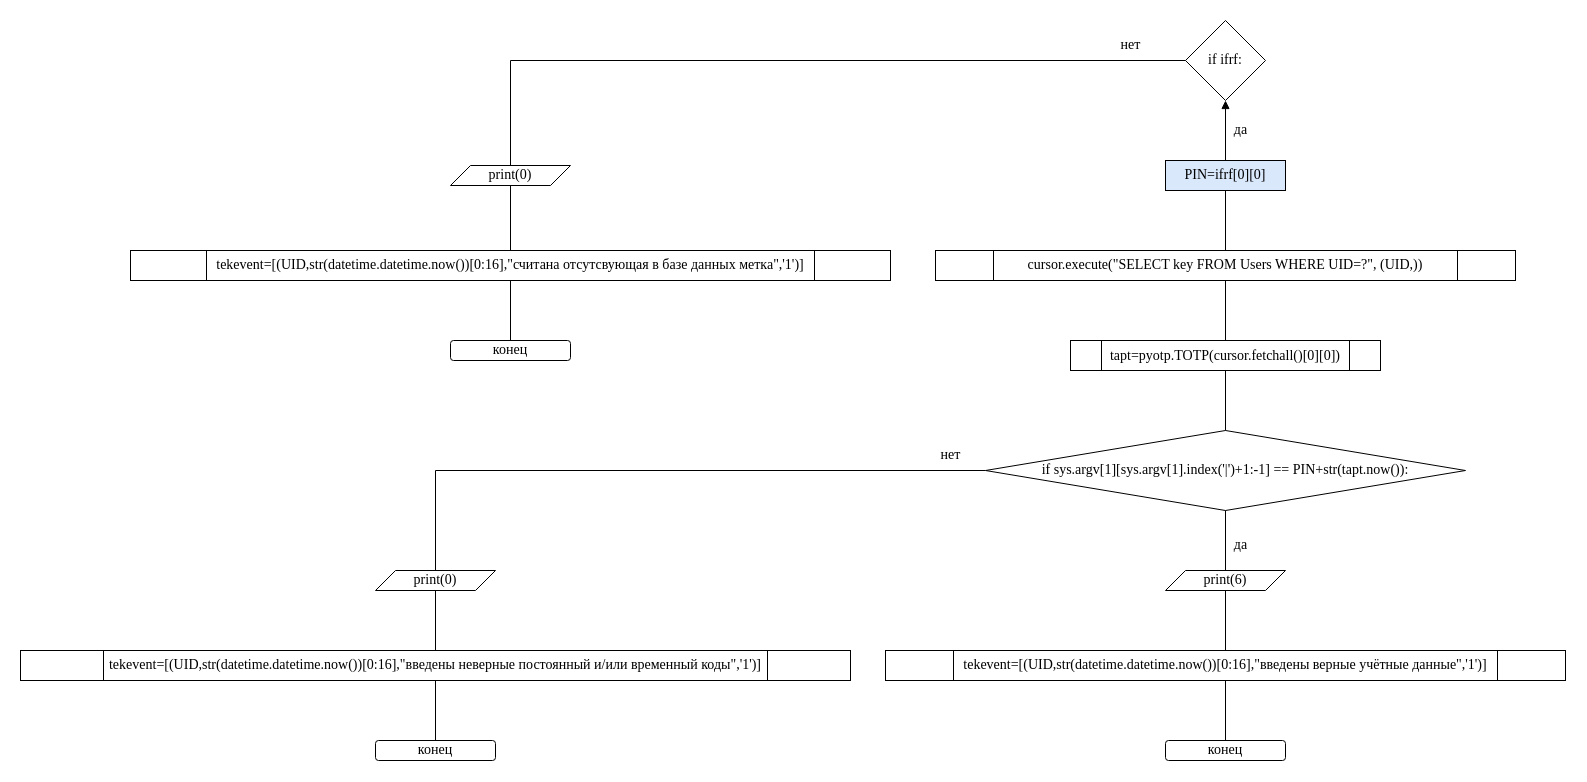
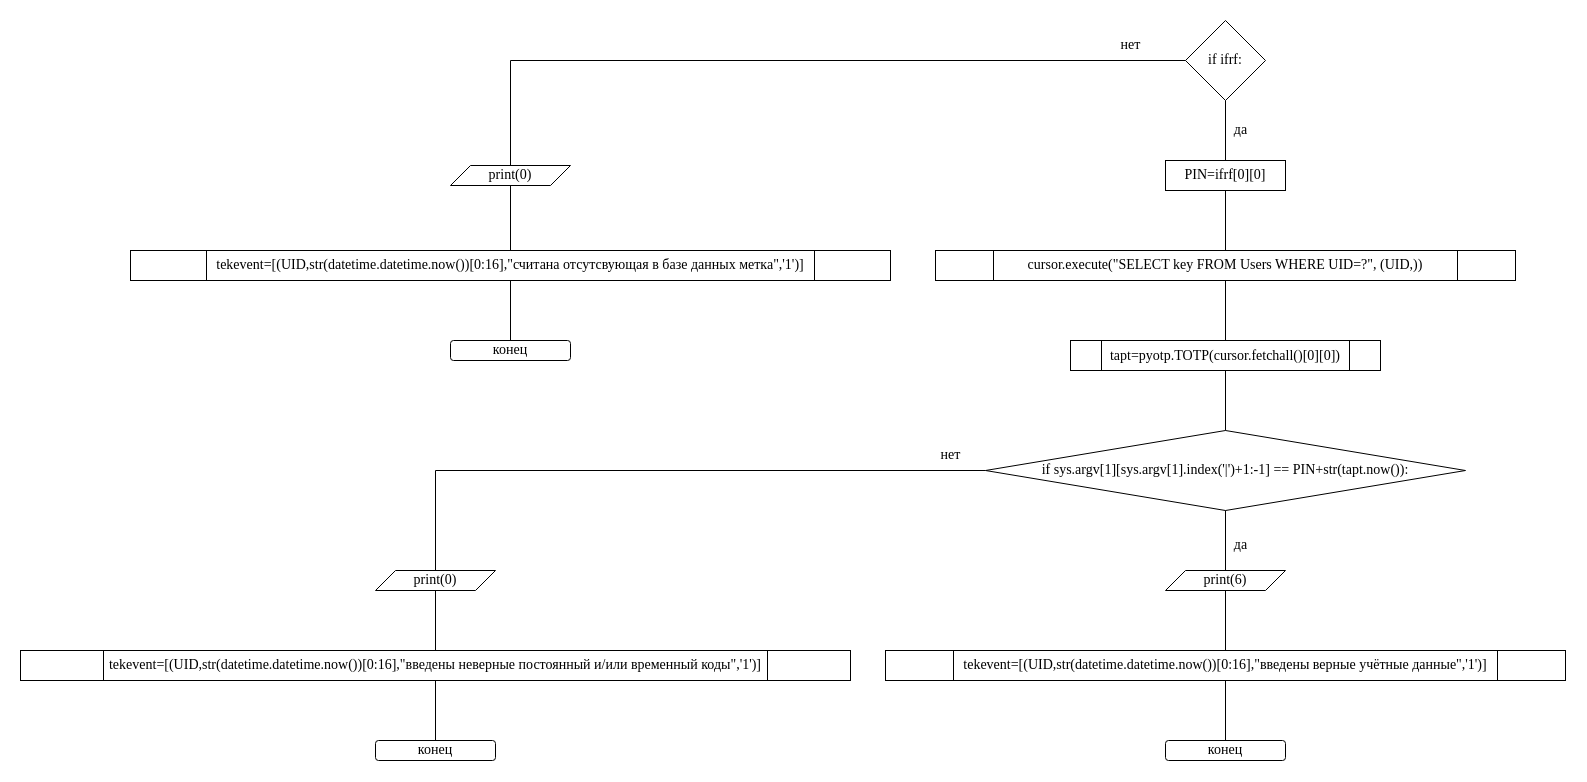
  <mxCell id="0" />
  <mxCell id="1" parent="0" />
  <mxCell id="2" value="if ifrf:" style="rhombus;whiteSpace=wrap;html=1;fontFamily=Times New Roman;fontSize=14;" parent="1" vertex="1"><mxGeometry x="1185" y="20" width="80" height="80" as="geometry" /></mxCell>
- <mxCell id="3" value="PIN=ifrf[0][0]" style="rounded=0;whiteSpace=wrap;html=1;fontFamily=Times New Roman;fontSize=14;fillColor=#dae8fc;" parent="1" vertex="1"><mxGeometry x="1165" y="160" width="120" height="30" as="geometry" /></mxCell>
- <mxCell id="4" value="" style="endArrow=block;html=1;rounded=0;fontFamily=Times New Roman;fontSize=14;entryX=0.5;entryY=1;entryDx=0;entryDy=0;exitX=0.5;exitY=0;exitDx=0;exitDy=0;" parent="1" source="3" target="2" edge="1"><mxGeometry width="50" height="50" relative="1" as="geometry"><mxPoint x="1190" y="150" as="sourcePoint" /><mxPoint x="1240" y="100" as="targetPoint" /></mxGeometry></mxCell>
+ <mxCell id="3" value="PIN=ifrf[0][0]" style="rounded=0;whiteSpace=wrap;html=1;fontFamily=Times New Roman;fontSize=14;" parent="1" vertex="1"><mxGeometry x="1165" y="160" width="120" height="30" as="geometry" /></mxCell>
+ <mxCell id="4" value="" style="endArrow=none;html=1;rounded=0;fontFamily=Times New Roman;fontSize=14;entryX=0.5;entryY=1;entryDx=0;entryDy=0;exitX=0.5;exitY=0;exitDx=0;exitDy=0;" parent="1" source="3" target="2" edge="1"><mxGeometry width="50" height="50" relative="1" as="geometry"><mxPoint x="1190" y="150" as="sourcePoint" /><mxPoint x="1240" y="100" as="targetPoint" /></mxGeometry></mxCell>
  <mxCell id="5" value="&lt;font face=&quot;Times New Roman&quot;&gt;&lt;span style=&quot;font-size: 14px;&quot;&gt;cursor.execute(&quot;SELECT key FROM Users WHERE UID=?&quot;, (UID,))&lt;/span&gt;&lt;/font&gt;" style="shape=process;whiteSpace=wrap;html=1;backgroundOutline=1;" vertex="1" parent="1"><mxGeometry x="935" y="250" width="580" height="30" as="geometry" /></mxCell>
  <mxCell id="6" value="" style="endArrow=none;html=1;rounded=0;entryX=0.5;entryY=1;entryDx=0;entryDy=0;exitX=0.5;exitY=0;exitDx=0;exitDy=0;" edge="1" parent="1" source="5" target="3"><mxGeometry width="50" height="50" relative="1" as="geometry"><mxPoint x="1300" y="210" as="sourcePoint" /><mxPoint x="1350" y="160" as="targetPoint" /></mxGeometry></mxCell>
  <mxCell id="7" value="&lt;font style=&quot;vertical-align: inherit;&quot;&gt;&lt;font face=&quot;Times New Roman&quot; style=&quot;vertical-align: inherit; font-size: 14px;&quot;&gt;да&lt;/font&gt;&lt;/font&gt;" style="text;html=1;align=center;verticalAlign=middle;resizable=0;points=[];autosize=1;strokeColor=none;fillColor=none;" vertex="1" parent="1"><mxGeometry x="1220" y="115" width="40" height="30" as="geometry" /></mxCell>
  <mxCell id="8" value="&lt;font style=&quot;vertical-align: inherit; font-size: 14px;&quot;&gt;&lt;font style=&quot;vertical-align: inherit; font-size: 14px;&quot;&gt;&lt;font style=&quot;vertical-align: inherit; font-size: 14px;&quot;&gt;&lt;font face=&quot;Times New Roman&quot; style=&quot;vertical-align: inherit; font-size: 14px;&quot;&gt;tapt=pyotp.TOTP(cursor.fetchall()[0][0])&lt;/font&gt;&lt;/font&gt;&lt;/font&gt;&lt;/font&gt;" style="shape=process;whiteSpace=wrap;html=1;backgroundOutline=1;" vertex="1" parent="1"><mxGeometry x="1070" y="340" width="310" height="30" as="geometry" /></mxCell>
  <mxCell id="9" value="" style="endArrow=none;html=1;rounded=0;fontFamily=Times New Roman;fontSize=14;entryX=0.5;entryY=1;entryDx=0;entryDy=0;exitX=0.5;exitY=0;exitDx=0;exitDy=0;" edge="1" parent="1" source="8" target="5"><mxGeometry width="50" height="50" relative="1" as="geometry"><mxPoint x="1280" y="310" as="sourcePoint" /><mxPoint x="1330" y="260" as="targetPoint" /></mxGeometry></mxCell>
  <mxCell id="10" value="if sys.argv[1][sys.argv[1].index('|')+1:-1] == PIN+str(tapt.now()):" style="rhombus;whiteSpace=wrap;html=1;fontFamily=Times New Roman;fontSize=14;" vertex="1" parent="1"><mxGeometry x="985" y="430" width="480" height="80" as="geometry" /></mxCell>
  <mxCell id="11" value="print(6)" style="shape=parallelogram;perimeter=parallelogramPerimeter;whiteSpace=wrap;html=1;fixedSize=1;fontFamily=Times New Roman;fontSize=14;" vertex="1" parent="1"><mxGeometry x="1165" y="570" width="120" height="20" as="geometry" /></mxCell>
  <mxCell id="12" value="tekevent=[(UID,str(datetime.datetime.now())[0:16],&quot;введены верные учётные данные&quot;,'1')]" style="shape=process;whiteSpace=wrap;html=1;backgroundOutline=1;fontFamily=Times New Roman;fontSize=14;" vertex="1" parent="1"><mxGeometry x="885" y="650" width="680" height="30" as="geometry" /></mxCell>
  <mxCell id="13" value="" style="endArrow=none;html=1;rounded=0;fontFamily=Times New Roman;fontSize=14;entryX=0.5;entryY=1;entryDx=0;entryDy=0;exitX=0.5;exitY=0;exitDx=0;exitDy=0;" edge="1" parent="1" source="10" target="8"><mxGeometry width="50" height="50" relative="1" as="geometry"><mxPoint x="1200" y="640" as="sourcePoint" /><mxPoint x="1250" y="590" as="targetPoint" /></mxGeometry></mxCell>
  <mxCell id="14" value="" style="endArrow=none;html=1;rounded=0;fontFamily=Times New Roman;fontSize=14;entryX=0.5;entryY=1;entryDx=0;entryDy=0;exitX=0.5;exitY=0;exitDx=0;exitDy=0;" edge="1" parent="1" source="11" target="10"><mxGeometry width="50" height="50" relative="1" as="geometry"><mxPoint x="1200" y="640" as="sourcePoint" /><mxPoint x="1250" y="590" as="targetPoint" /></mxGeometry></mxCell>
  <mxCell id="15" value="" style="endArrow=none;html=1;rounded=0;fontFamily=Times New Roman;fontSize=14;entryX=0.5;entryY=1;entryDx=0;entryDy=0;exitX=0.5;exitY=0;exitDx=0;exitDy=0;" edge="1" parent="1" source="12" target="11"><mxGeometry width="50" height="50" relative="1" as="geometry"><mxPoint x="1200" y="640" as="sourcePoint" /><mxPoint x="1250" y="590" as="targetPoint" /></mxGeometry></mxCell>
  <mxCell id="16" value="конец" style="rounded=1;whiteSpace=wrap;html=1;fontFamily=Times New Roman;fontSize=14;" vertex="1" parent="1"><mxGeometry x="1165" y="740" width="120" height="20" as="geometry" /></mxCell>
  <mxCell id="17" value="" style="endArrow=none;html=1;rounded=0;fontFamily=Times New Roman;fontSize=14;entryX=0.5;entryY=1;entryDx=0;entryDy=0;exitX=0.5;exitY=0;exitDx=0;exitDy=0;" edge="1" parent="1" source="16" target="12"><mxGeometry width="50" height="50" relative="1" as="geometry"><mxPoint x="1200" y="820" as="sourcePoint" /><mxPoint x="1250" y="770" as="targetPoint" /></mxGeometry></mxCell>
  <mxCell id="18" value="да" style="text;html=1;align=center;verticalAlign=middle;resizable=0;points=[];autosize=1;strokeColor=none;fillColor=none;fontSize=14;fontFamily=Times New Roman;" vertex="1" parent="1"><mxGeometry x="1220" y="530" width="40" height="30" as="geometry" /></mxCell>
  <mxCell id="19" value="" style="endArrow=none;html=1;rounded=0;fontFamily=Times New Roman;fontSize=14;entryX=0;entryY=0.5;entryDx=0;entryDy=0;exitX=0.5;exitY=0;exitDx=0;exitDy=0;" edge="1" parent="1" source="22" target="10"><mxGeometry width="50" height="50" relative="1" as="geometry"><mxPoint x="820" y="530" as="sourcePoint" /><mxPoint x="950" y="520" as="targetPoint" /><Array as="points"><mxPoint x="435" y="470" /></Array></mxGeometry></mxCell>
  <mxCell id="20" value="нет" style="text;html=1;align=center;verticalAlign=middle;resizable=0;points=[];autosize=1;strokeColor=none;fillColor=none;fontSize=14;fontFamily=Times New Roman;" vertex="1" parent="1"><mxGeometry x="930" y="440" width="40" height="30" as="geometry" /></mxCell>
  <mxCell id="21" value="tekevent=[(UID,str(datetime.datetime.now())[0:16],&quot;введены неверные постоянный и/или временный коды&quot;,'1')]" style="shape=process;whiteSpace=wrap;html=1;backgroundOutline=1;fontFamily=Times New Roman;fontSize=14;" vertex="1" parent="1"><mxGeometry x="20" y="650" width="830" height="30" as="geometry" /></mxCell>
  <mxCell id="22" value="print(0)" style="shape=parallelogram;perimeter=parallelogramPerimeter;whiteSpace=wrap;html=1;fixedSize=1;fontFamily=Times New Roman;fontSize=14;" vertex="1" parent="1"><mxGeometry x="375" y="570" width="120" height="20" as="geometry" /></mxCell>
  <mxCell id="23" value="" style="endArrow=none;html=1;rounded=0;fontFamily=Times New Roman;fontSize=14;entryX=0.5;entryY=1;entryDx=0;entryDy=0;exitX=0.5;exitY=0;exitDx=0;exitDy=0;" edge="1" parent="1" source="21" target="22"><mxGeometry width="50" height="50" relative="1" as="geometry"><mxPoint x="540" y="570" as="sourcePoint" /><mxPoint x="590" y="520" as="targetPoint" /></mxGeometry></mxCell>
  <mxCell id="24" value="конец" style="rounded=1;whiteSpace=wrap;html=1;fontFamily=Times New Roman;fontSize=14;" vertex="1" parent="1"><mxGeometry x="375" y="740" width="120" height="20" as="geometry" /></mxCell>
  <mxCell id="25" value="" style="endArrow=none;html=1;rounded=0;fontFamily=Times New Roman;fontSize=14;exitX=0.5;exitY=0;exitDx=0;exitDy=0;entryX=0.5;entryY=1;entryDx=0;entryDy=0;" edge="1" parent="1" source="24" target="21"><mxGeometry width="50" height="50" relative="1" as="geometry"><mxPoint x="410" y="820" as="sourcePoint" /><mxPoint x="450" y="690" as="targetPoint" /></mxGeometry></mxCell>
  <mxCell id="26" value="" style="endArrow=none;html=1;rounded=0;fontFamily=Times New Roman;fontSize=14;entryX=0;entryY=0.5;entryDx=0;entryDy=0;exitX=0.5;exitY=0;exitDx=0;exitDy=0;" edge="1" parent="1" source="28" target="2"><mxGeometry width="50" height="50" relative="1" as="geometry"><mxPoint x="730" y="-30" as="sourcePoint" /><mxPoint x="820" y="240" as="targetPoint" /><Array as="points"><mxPoint x="510" y="60" /></Array></mxGeometry></mxCell>
  <mxCell id="27" value="tekevent=[(UID,str(datetime.datetime.now())[0:16],&quot;считана отсутсвующая в базе данных метка&quot;,'1')]" style="shape=process;whiteSpace=wrap;html=1;backgroundOutline=1;fontFamily=Times New Roman;fontSize=14;" vertex="1" parent="1"><mxGeometry x="130" y="250" width="760" height="30" as="geometry" /></mxCell>
  <mxCell id="28" value="print(0)" style="shape=parallelogram;perimeter=parallelogramPerimeter;whiteSpace=wrap;html=1;fixedSize=1;fontFamily=Times New Roman;fontSize=14;" vertex="1" parent="1"><mxGeometry x="450" y="165" width="120" height="20" as="geometry" /></mxCell>
  <mxCell id="29" value="" style="endArrow=none;html=1;rounded=0;fontFamily=Times New Roman;fontSize=14;entryX=0.5;entryY=1;entryDx=0;entryDy=0;exitX=0.5;exitY=0;exitDx=0;exitDy=0;" edge="1" parent="1" source="27" target="28"><mxGeometry width="50" height="50" relative="1" as="geometry"><mxPoint x="660" y="350" as="sourcePoint" /><mxPoint x="710" y="300" as="targetPoint" /></mxGeometry></mxCell>
  <mxCell id="30" value="конец" style="rounded=1;whiteSpace=wrap;html=1;fontFamily=Times New Roman;fontSize=14;" vertex="1" parent="1"><mxGeometry x="450" y="340" width="120" height="20" as="geometry" /></mxCell>
  <mxCell id="31" value="" style="endArrow=none;html=1;rounded=0;fontFamily=Times New Roman;fontSize=14;exitX=0.5;exitY=0;exitDx=0;exitDy=0;entryX=0.5;entryY=1;entryDx=0;entryDy=0;" edge="1" parent="1" source="30" target="27"><mxGeometry width="50" height="50" relative="1" as="geometry"><mxPoint x="485" y="420" as="sourcePoint" /><mxPoint x="580" y="310" as="targetPoint" /></mxGeometry></mxCell>
  <mxCell id="32" value="нет" style="text;html=1;align=center;verticalAlign=middle;resizable=0;points=[];autosize=1;strokeColor=none;fillColor=none;fontSize=14;fontFamily=Times New Roman;" vertex="1" parent="1"><mxGeometry x="1110" y="30" width="40" height="30" as="geometry" /></mxCell>
